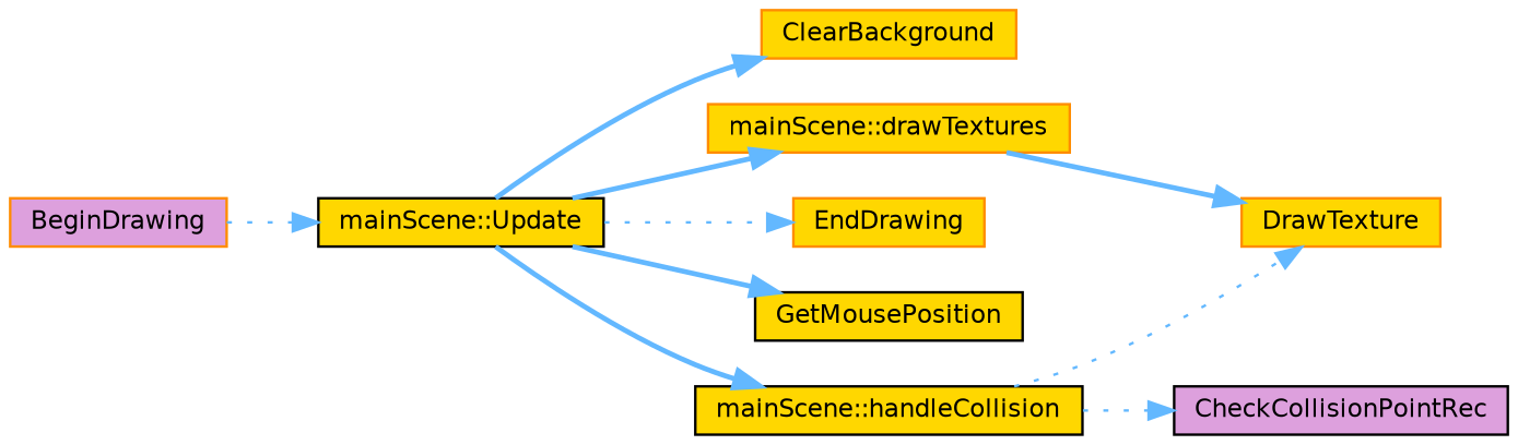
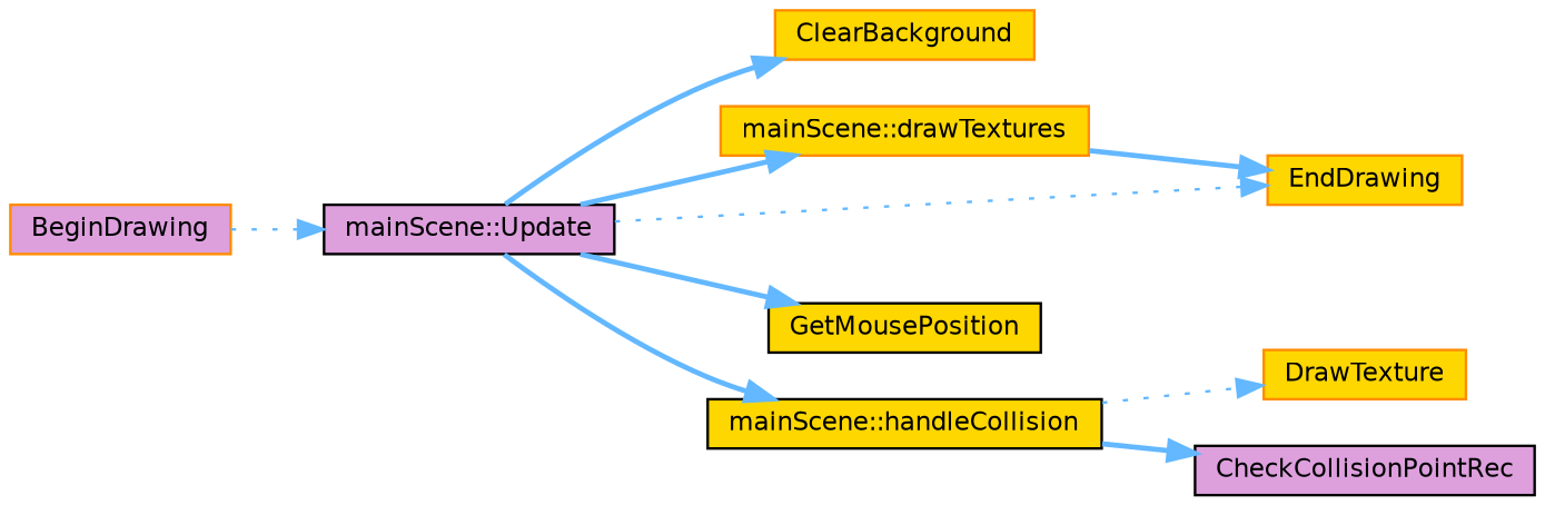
  digraph {
    rankdir=LR
    node [color=darkorange fillcolor=gold fontname=Helvetica fontsize=10 shape=box style=filled]
    edge [color=steelblue1 fontname=Helvetica fontsize=10 labelfontname=Helvetica labelfontsize=10 style=bold]
-   n1 [color=black fontcolor=black height=0.2 label="mainScene::Update" width=0.4]
+   n1 [color=black fillcolor=plum fontcolor=black height=0.2 label="mainScene::Update" width=0.4]
    n2 [height=0.2 label=ClearBackground width=0.4]
    n3 [height=0.2 label="mainScene::drawTextures" width=0.4]
    n4 [height=0.2 label=EndDrawing width=0.4]
    n5 [color=black height=0.2 label=GetMousePosition width=0.4]
    n6 [color=black height=0.2 label="mainScene::handleCollision" width=0.4]
    n7 [fillcolor=plum height=0.2 label=BeginDrawing width=0.4]
    n8 [height=0.2 label=DrawTexture width=0.4]
    n9 [color=black fillcolor=plum height=0.2 label=CheckCollisionPointRec width=0.4]
    n1 -> n2
    n1 -> n3
    n1 -> n4 [style=dotted]
    n1 -> n5
    n1 -> n6
-   n3 -> n8
+   n3 -> n4
    n6 -> n8 [style=dotted]
-   n6 -> n9 [style=dotted]
+   n6 -> n9
    n7 -> n1 [style=dotted]
  }
